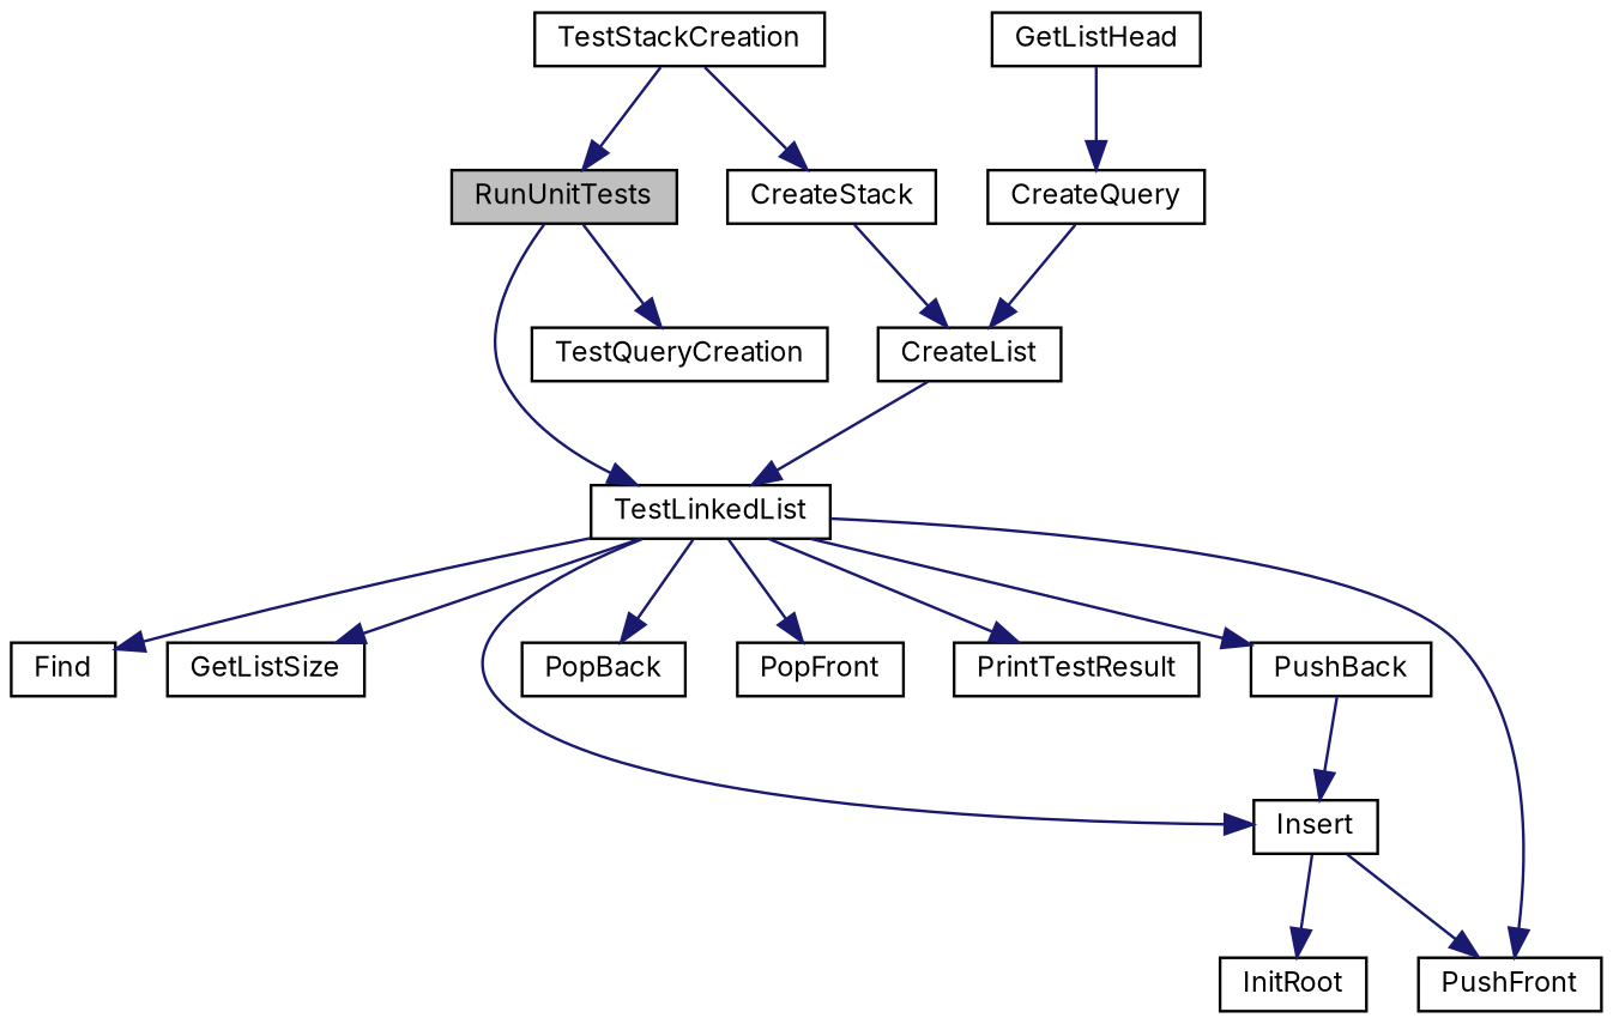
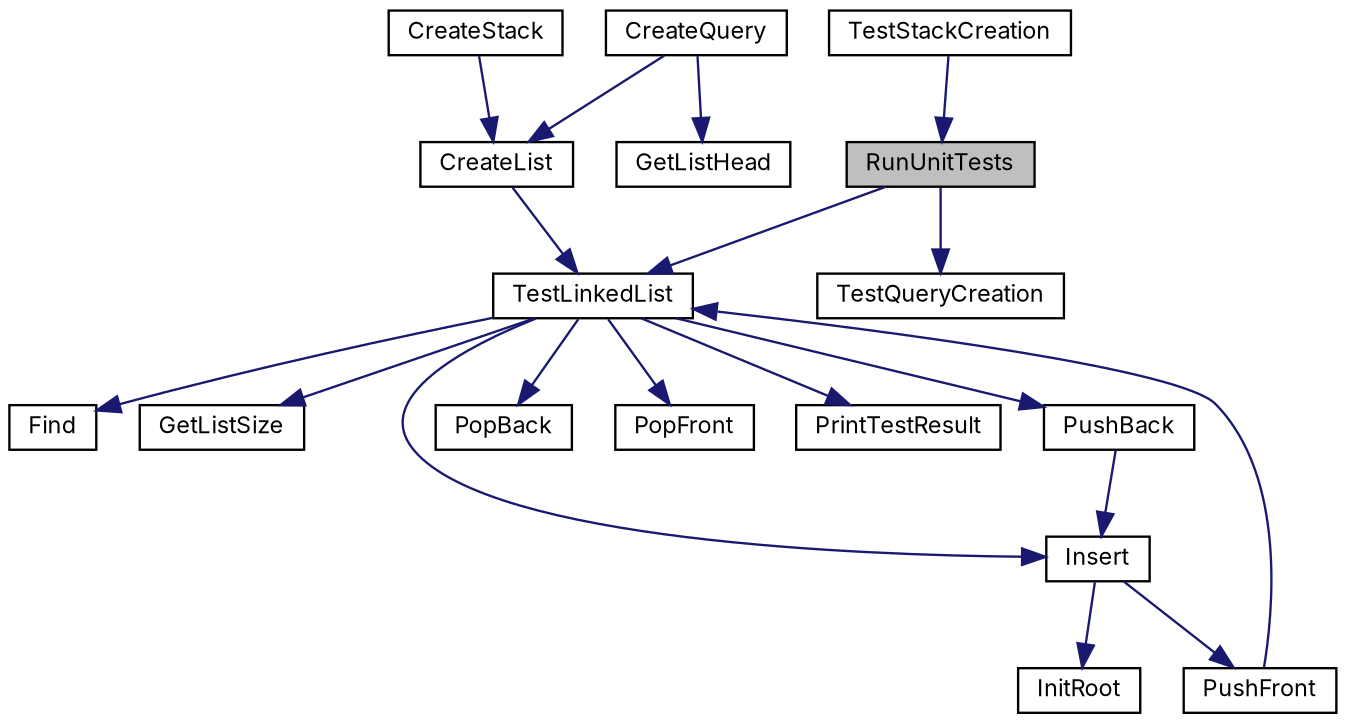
  digraph {
    fontname=Inter
    rankdir=TB
    node [color=black fillcolor=white fontname=Inter fontsize=10 shape=record style=filled]
    edge [color=midnightblue fontname=Inter fontsize=10 labelfontname=Helvetica labelfontsize=10 style=solid]
    n1 [fillcolor=grey75 fontcolor=black height=0.2 label=RunUnitTests width=0.4]
    n2 [height=0.2 label=TestLinkedList width=0.4]
    n3 [height=0.2 label=TestQueryCreation width=0.4]
    n4 [height=0.2 label=Find width=0.4]
    n5 [height=0.2 label=GetListSize width=0.4]
    n6 [height=0.2 label=Insert width=0.4]
    n7 [height=0.2 label=PopBack width=0.4]
    n8 [height=0.2 label=PopFront width=0.4]
    n9 [height=0.2 label=PrintTestResult width=0.4]
    n10 [height=0.2 label=PushBack width=0.4]
    n11 [height=0.2 label=PushFront width=0.4]
    n12 [height=0.2 label=TestStackCreation width=0.4]
    n13 [height=0.2 label=CreateStack width=0.4]
    n14 [height=0.2 label=CreateList width=0.4]
    n15 [height=0.2 label=InitRoot width=0.4]
    n16 [height=0.2 label=CreateQuery width=0.4]
    n17 [height=0.2 label=GetListHead width=0.4]
    n1 -> n2
    n1 -> n3
    n2 -> n4
    n2 -> n5
    n2 -> n6
    n2 -> n7
    n2 -> n8
    n2 -> n9
    n2 -> n10
-   n2 -> n11
+   n11 -> n2
    n6 -> n11
    n6 -> n15
    n10 -> n6
    n12 -> n1
-   n12 -> n13
    n13 -> n14
    n14 -> n2
    n16 -> n14
-   n17 -> n16
+   n16 -> n17
  }
